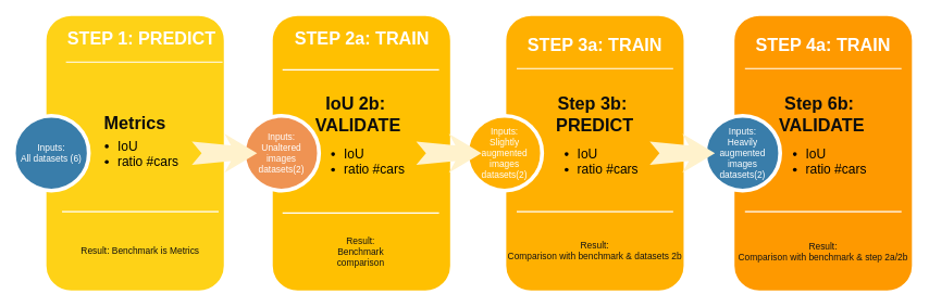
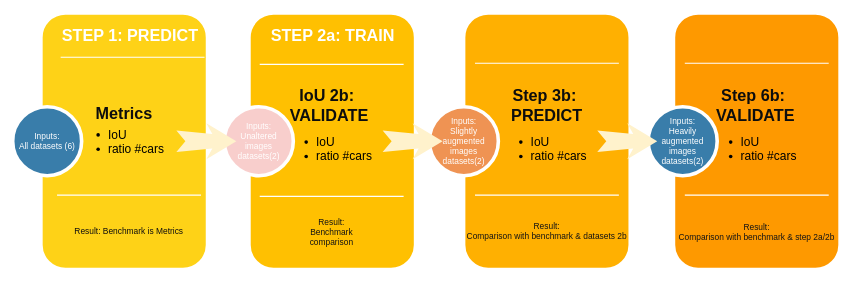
  <mxCell id="0" />
  <mxCell id="1" parent="0" />
  <mxCell id="2" value="&lt;div&gt;&lt;ul&gt;&lt;li&gt;&lt;div align=&quot;left&quot;&gt;IoU&lt;/div&gt;&lt;/li&gt;&lt;li&gt;ratio #cars&lt;/li&gt;&lt;/ul&gt;&lt;/div&gt;" style="whiteSpace=wrap;html=1;rounded=1;shadow=0;strokeWidth=8;fontSize=20;align=center;fillColor=#FED217;strokeColor=#FFFFFF;" parent="1" vertex="1"><mxGeometry x="66" y="20" width="280" height="430" as="geometry" /></mxCell>
  <mxCell id="3" value="" style="line;strokeWidth=2;html=1;rounded=0;shadow=0;fontSize=27;align=center;fillColor=none;strokeColor=#FFFFFF;" parent="1" vertex="1"><mxGeometry x="448" y="87" width="240" height="10" as="geometry" /></mxCell>
  <mxCell id="4" value="&lt;div&gt;&lt;br&gt;&lt;/div&gt;&lt;div&gt;&lt;ul&gt;&lt;li&gt;&lt;div align=&quot;left&quot;&gt;IoU&lt;/div&gt;&lt;/li&gt;&lt;li&gt;&lt;div align=&quot;left&quot;&gt;ratio #cars&lt;/div&gt;&lt;/li&gt;&lt;/ul&gt;&lt;/div&gt;" style="whiteSpace=wrap;html=1;rounded=1;shadow=0;strokeWidth=8;fontSize=20;align=center;fillColor=#FFC001;strokeColor=#FFFFFF;" parent="1" vertex="1"><mxGeometry x="413" y="20" width="280" height="430" as="geometry" /></mxCell>
  <mxCell id="5" value="&lt;div&gt;&lt;font color=&quot;#141414&quot;&gt;Result:&lt;br&gt;&lt;/font&gt;&lt;/div&gt;&lt;div&gt;&lt;font color=&quot;#141414&quot;&gt;Benchmark &lt;/font&gt;&lt;/div&gt;&lt;font color=&quot;#141414&quot;&gt;comparison&lt;/font&gt;" style="text;html=1;strokeColor=none;fillColor=none;align=center;verticalAlign=middle;whiteSpace=wrap;rounded=0;shadow=0;fontSize=14;fontColor=#FFFFFF;" parent="1" vertex="1"><mxGeometry x="412" y="342" width="280" height="90" as="geometry" /></mxCell>
  <mxCell id="6" value="" style="line;strokeWidth=2;html=1;rounded=0;shadow=0;fontSize=27;align=center;fillColor=none;strokeColor=#FFFFFF;" parent="1" vertex="1"><mxGeometry x="432" y="102" width="240" height="10" as="geometry" /></mxCell>
  <mxCell id="7" value="" style="line;strokeWidth=2;html=1;rounded=0;shadow=0;fontSize=27;align=center;fillColor=none;strokeColor=#FFFFFF;" parent="1" vertex="1"><mxGeometry x="432" y="322" width="240" height="10" as="geometry" /></mxCell>
  <mxCell id="8" value="Inputs:&lt;br&gt;All datasets (6)" style="ellipse;whiteSpace=wrap;html=1;rounded=0;shadow=0;strokeWidth=6;fontSize=14;align=center;fillColor=#397DAA;strokeColor=#FFFFFF;fontColor=#FFFFFF;" parent="1" vertex="1"><mxGeometry x="20" y="177.5" width="115" height="115" as="geometry" /></mxCell>
  <mxCell id="9" value="&lt;br&gt;&lt;div&gt;&lt;br&gt;&lt;/div&gt;&lt;div&gt;&lt;ul&gt;&lt;li&gt;&lt;div align=&quot;left&quot;&gt;IoU&lt;/div&gt;&lt;/li&gt;&lt;li&gt;&lt;div align=&quot;left&quot;&gt;ratio #cars&lt;/div&gt;&lt;/li&gt;&lt;/ul&gt;&lt;/div&gt;&lt;div&gt;&lt;br/&gt;&lt;/div&gt;" style="whiteSpace=wrap;html=1;rounded=1;shadow=0;strokeWidth=8;fontSize=20;align=center;fillColor=#FFB001;strokeColor=#FFFFFF;" parent="1" vertex="1"><mxGeometry x="771" y="20" width="280" height="430" as="geometry" /></mxCell>
- <mxCell id="10" value="STEP 3a: TRAIN" style="text;html=1;strokeColor=none;fillColor=none;align=center;verticalAlign=middle;whiteSpace=wrap;rounded=0;shadow=0;fontSize=27;fontColor=#FFFFFF;fontStyle=1" parent="1" vertex="1"><mxGeometry x="771" y="40" width="280" height="60" as="geometry" /></mxCell>
  <mxCell id="11" value="" style="line;strokeWidth=2;html=1;rounded=0;shadow=0;fontSize=27;align=center;fillColor=none;strokeColor=#FFFFFF;" parent="1" vertex="1"><mxGeometry x="791" y="100" width="240" height="10" as="geometry" /></mxCell>
  <mxCell id="12" value="" style="line;strokeWidth=2;html=1;rounded=0;shadow=0;fontSize=27;align=center;fillColor=none;strokeColor=#FFFFFF;" parent="1" vertex="1"><mxGeometry x="791" y="320" width="240" height="10" as="geometry" /></mxCell>
- <mxCell id="13" value="&lt;div&gt;Inputs:&lt;/div&gt;&lt;div&gt;Slightly&lt;/div&gt;&lt;div&gt;augmented &lt;br&gt;&lt;/div&gt;&lt;div&gt;images datasets(2)&lt;br&gt;&lt;/div&gt;" style="ellipse;whiteSpace=wrap;html=1;rounded=0;shadow=0;strokeWidth=6;fontSize=14;align=center;fillColor=#ffb001;strokeColor=#FFFFFF;fontColor=#FFFFFF;" parent="1" vertex="1"><mxGeometry x="715" y="177.5" width="115" height="115" as="geometry" /></mxCell>
+ <mxCell id="13" value="&lt;div&gt;Inputs:&lt;/div&gt;&lt;div&gt;Slightly&lt;/div&gt;&lt;div&gt;augmented &lt;br&gt;&lt;/div&gt;&lt;div&gt;images datasets(2)&lt;br&gt;&lt;/div&gt;" style="ellipse;whiteSpace=wrap;html=1;rounded=0;shadow=0;strokeWidth=6;fontSize=14;align=center;fillColor=#EF9353;strokeColor=#FFFFFF;fontColor=#FFFFFF;" parent="1" vertex="1"><mxGeometry x="715" y="177.5" width="115" height="115" as="geometry" /></mxCell>
  <mxCell id="14" value="&lt;br&gt;&lt;div&gt;&lt;br&gt;&lt;ul&gt;&lt;li&gt;&lt;div align=&quot;left&quot;&gt;IoU&lt;/div&gt;&lt;/li&gt;&lt;li&gt;&lt;div align=&quot;left&quot;&gt;ratio #cars&lt;/div&gt;&lt;/li&gt;&lt;/ul&gt;&lt;/div&gt;&lt;div&gt;&lt;br&gt;&lt;/div&gt;" style="whiteSpace=wrap;html=1;rounded=1;shadow=0;strokeWidth=8;fontSize=20;align=center;fillColor=#FE9900;strokeColor=#FFFFFF;" parent="1" vertex="1"><mxGeometry x="1121" y="20" width="280" height="430" as="geometry" /></mxCell>
- <mxCell id="15" value="STEP 4a: TRAIN" style="text;html=1;strokeColor=none;fillColor=none;align=center;verticalAlign=middle;whiteSpace=wrap;rounded=0;shadow=0;fontSize=27;fontColor=#FFFFFF;fontStyle=1" parent="1" vertex="1"><mxGeometry x="1121" y="40" width="280" height="60" as="geometry" /></mxCell>
  <mxCell id="16" value="" style="line;strokeWidth=2;html=1;rounded=0;shadow=0;fontSize=27;align=center;fillColor=none;strokeColor=#FFFFFF;" parent="1" vertex="1"><mxGeometry x="1141" y="100" width="240" height="10" as="geometry" /></mxCell>
  <mxCell id="17" value="" style="line;strokeWidth=2;html=1;rounded=0;shadow=0;fontSize=27;align=center;fillColor=none;strokeColor=#FFFFFF;" parent="1" vertex="1"><mxGeometry x="1141" y="320" width="240" height="10" as="geometry" /></mxCell>
  <mxCell id="18" value="&lt;div&gt;Inputs:&lt;/div&gt;&lt;div&gt;Heavily augmented images datasets(2)&lt;/div&gt;" style="ellipse;whiteSpace=wrap;html=1;rounded=0;shadow=0;strokeWidth=6;fontSize=14;align=center;fillColor=#397daa;strokeColor=#FFFFFF;fontColor=#FFFFFF;" parent="1" vertex="1"><mxGeometry x="1080" y="177.5" width="115" height="115" as="geometry" /></mxCell>
  <mxCell id="19" value="STEP 1: PREDICT" style="text;html=1;strokeColor=none;fillColor=none;align=center;verticalAlign=middle;whiteSpace=wrap;rounded=0;shadow=0;fontSize=27;fontColor=#FFFFFF;fontStyle=1" parent="1" vertex="1"><mxGeometry x="76" y="30" width="280" height="60" as="geometry" /></mxCell>
  <mxCell id="20" value="" style="line;strokeWidth=2;html=1;rounded=0;shadow=0;fontSize=27;align=center;fillColor=none;strokeColor=#FFFFFF;" parent="1" vertex="1"><mxGeometry x="100" y="90" width="240" height="10" as="geometry" /></mxCell>
  <mxCell id="21" value="&lt;font color=&quot;#0f0f0f&quot;&gt;Result: Benchmark is Metrics&lt;br&gt;&lt;/font&gt;" style="text;html=1;strokeColor=none;fillColor=none;align=center;verticalAlign=middle;whiteSpace=wrap;rounded=0;shadow=0;fontSize=14;fontColor=#FFFFFF;" parent="1" vertex="1"><mxGeometry x="74" y="340" width="280" height="90" as="geometry" /></mxCell>
- <mxCell id="22" value="Inputs:&lt;br&gt;Unaltered&lt;br&gt;images datasets(2)" style="ellipse;whiteSpace=wrap;html=1;rounded=0;shadow=0;strokeWidth=6;fontSize=14;align=center;fillColor=#EF9353;strokeColor=#FFFFFF;fontColor=#FFFFFF;" parent="1" vertex="1"><mxGeometry x="373" y="177.5" width="115" height="115" as="geometry" /></mxCell>
+ <mxCell id="22" value="Inputs:&lt;br&gt;Unaltered&lt;br&gt;images datasets(2)" style="ellipse;whiteSpace=wrap;html=1;rounded=0;shadow=0;strokeWidth=6;fontSize=14;align=center;fillColor=#f8cecc;strokeColor=#FFFFFF;fontColor=#FFFFFF;" parent="1" vertex="1"><mxGeometry x="373" y="177.5" width="115" height="115" as="geometry" /></mxCell>
  <mxCell id="23" value="" style="line;strokeWidth=2;html=1;rounded=0;shadow=0;fontSize=27;align=center;fillColor=none;strokeColor=#FFFFFF;" parent="1" vertex="1"><mxGeometry x="94" y="320" width="240" height="10" as="geometry" /></mxCell>
  <mxCell id="24" value="STEP 2a: TRAIN" style="text;html=1;strokeColor=none;fillColor=none;align=center;verticalAlign=middle;whiteSpace=wrap;rounded=0;shadow=0;fontSize=27;fontColor=#FFFFFF;fontStyle=1" parent="1" vertex="1"><mxGeometry x="414" y="30" width="280" height="60" as="geometry" /></mxCell>
  <mxCell id="25" value="" style="html=1;shadow=0;dashed=0;align=center;verticalAlign=middle;shape=mxgraph.arrows2.stylisedArrow;dy=0.6;dx=40;notch=15;feather=0.4;rounded=0;strokeWidth=1;fontSize=27;strokeColor=none;fillColor=#fff2cc;" parent="1" vertex="1"><mxGeometry x="637" y="205" width="100" height="60" as="geometry" /></mxCell>
  <mxCell id="26" value="" style="html=1;shadow=0;dashed=0;align=center;verticalAlign=middle;shape=mxgraph.arrows2.stylisedArrow;dy=0.6;dx=40;notch=15;feather=0.4;rounded=0;strokeWidth=1;fontSize=27;strokeColor=none;fillColor=#fff2cc;" parent="1" vertex="1"><mxGeometry x="293" y="205" width="100" height="60" as="geometry" /></mxCell>
  <mxCell id="27" value="&lt;div&gt;&lt;font color=&quot;#141414&quot;&gt;Result:&lt;/font&gt;&lt;/div&gt;&lt;font color=&quot;#141414&quot;&gt;Comparison with benchmark &amp;amp; datasets 2b&lt;br&gt;&lt;/font&gt;" style="text;html=1;strokeColor=none;fillColor=none;align=center;verticalAlign=middle;whiteSpace=wrap;rounded=0;shadow=0;fontSize=14;fontColor=#FFFFFF;" parent="1" vertex="1"><mxGeometry x="771" y="340" width="280" height="90" as="geometry" /></mxCell>
  <mxCell id="28" value="&lt;div&gt;&lt;font color=&quot;#141414&quot;&gt;Result:&lt;/font&gt;&lt;/div&gt;&lt;font color=&quot;#141414&quot;&gt;Comparison with benchmark &amp;amp; step 2a/2b&lt;br&gt;&lt;/font&gt;" style="text;html=1;strokeColor=none;fillColor=none;align=center;verticalAlign=middle;whiteSpace=wrap;rounded=0;shadow=0;fontSize=14;fontColor=#FFFFFF;" parent="1" vertex="1"><mxGeometry x="1121" y="342" width="280" height="90" as="geometry" /></mxCell>
  <mxCell id="29" value="" style="html=1;shadow=0;dashed=0;align=center;verticalAlign=middle;shape=mxgraph.arrows2.stylisedArrow;dy=0.6;dx=40;notch=15;feather=0.4;rounded=0;strokeWidth=1;fontSize=27;strokeColor=none;fillColor=#fff2cc;" parent="1" vertex="1"><mxGeometry x="995" y="205" width="100" height="60" as="geometry" /></mxCell>
  <mxCell id="30" value="&lt;div&gt;IoU 2b:&amp;nbsp;&lt;/div&gt;&lt;div&gt;VALIDATE&lt;/div&gt;" style="text;html=1;strokeColor=none;fillColor=none;align=center;verticalAlign=middle;whiteSpace=wrap;rounded=0;shadow=0;fontSize=27;fontColor=#0D0D0D;fontStyle=1" parent="1" vertex="1"><mxGeometry x="408" y="145" width="280" height="60" as="geometry" /></mxCell>
  <mxCell id="31" value="Metrics" style="text;html=1;strokeColor=none;fillColor=none;align=center;verticalAlign=middle;whiteSpace=wrap;rounded=0;shadow=0;fontSize=27;fontColor=#0D0D0D;fontStyle=1" parent="1" vertex="1"><mxGeometry x="66" y="160" width="280" height="60" as="geometry" /></mxCell>
  <mxCell id="32" value="&lt;div&gt;Step 3b:&amp;nbsp;&lt;/div&gt;&lt;div&gt;PREDICT&lt;/div&gt;" style="text;html=1;strokeColor=none;fillColor=none;align=center;verticalAlign=middle;whiteSpace=wrap;rounded=0;shadow=0;fontSize=27;fontColor=#0D0D0D;fontStyle=1" parent="1" vertex="1"><mxGeometry x="771" y="145" width="280" height="60" as="geometry" /></mxCell>
  <mxCell id="33" value="&lt;div&gt;Step 6b:&amp;nbsp;&lt;/div&gt;&lt;div&gt;VALIDATE&lt;/div&gt;" style="text;html=1;strokeColor=none;fillColor=none;align=center;verticalAlign=middle;whiteSpace=wrap;rounded=0;shadow=0;fontSize=27;fontColor=#0D0D0D;fontStyle=1" parent="1" vertex="1"><mxGeometry x="1119" y="145" width="280" height="60" as="geometry" /></mxCell>
